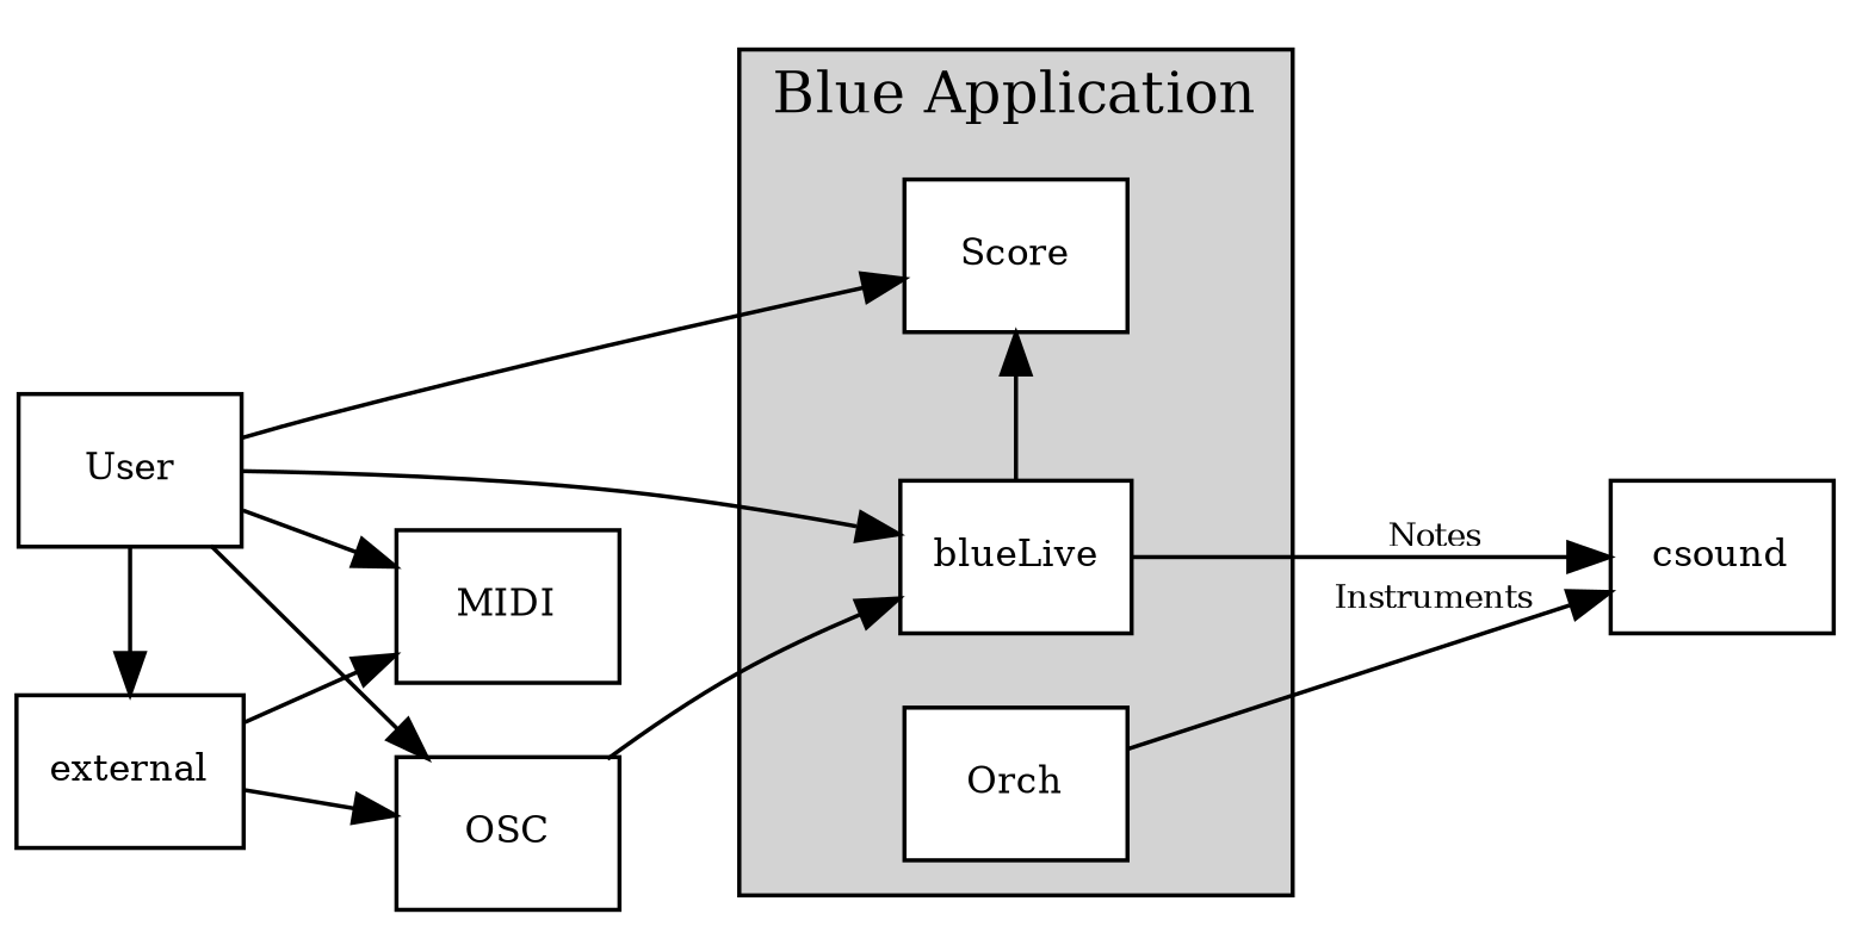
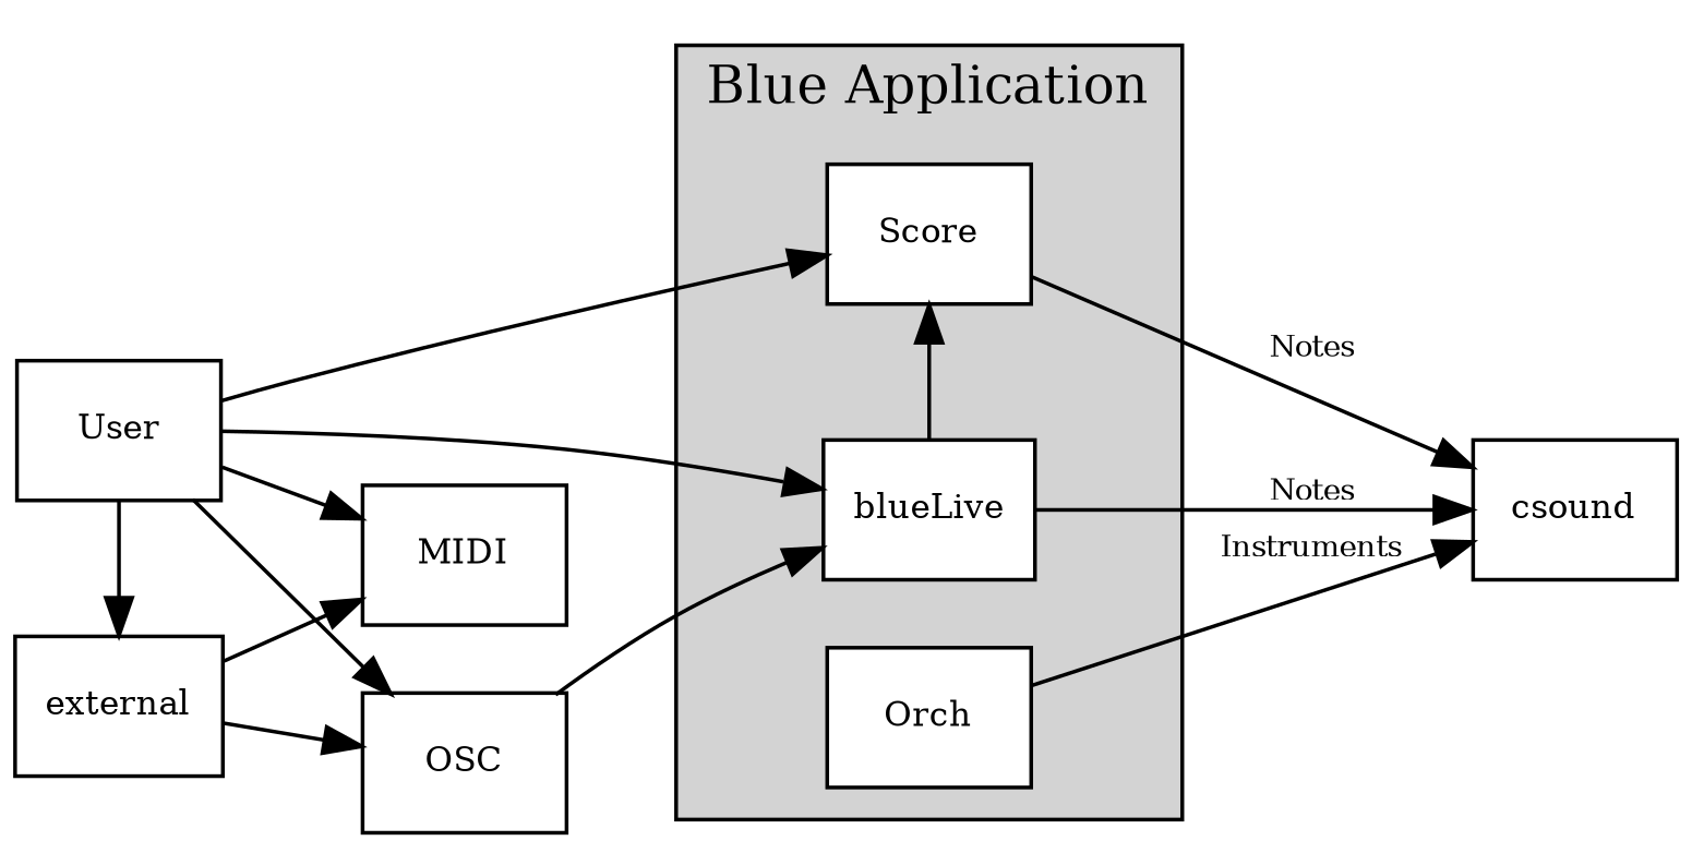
  digraph {
    rankdir=LR
    node [fillcolor=white fontsize=9 shape=record style=filled]
    edge [fontsize=8]
    n1 [label=User]
    external
    n3 [label=MIDI]
    n4 [label=OSC]
    n5 [label=Score]
    n6 [label=blueLive]
    n7 [label=Orch]
    csound
    subgraph sub_1 {
      rank=same
      n1
      external
    }
    subgraph sub_2 {
      rank=same
      n3
      n4
    }
    subgraph cluster_3 {
      fillcolor=lightgrey
      label="Blue Application"
      style=filled
      n7
      subgraph sub_4 {
        fillcolor=lightgrey
        label="Blue Application"
        rank=same
        style=filled
        n5
        n6
      }
    }
    n1 -> external
    n1 -> n3
    n1 -> n4
    n1 -> n5
    n1 -> n6
    external -> n3
    external -> n4
    n4 -> n6
+   n5 -> csound [label=Notes]
    n6 -> n5
    n6 -> csound [label=Notes]
    n7 -> csound [label=Instruments]
  }
